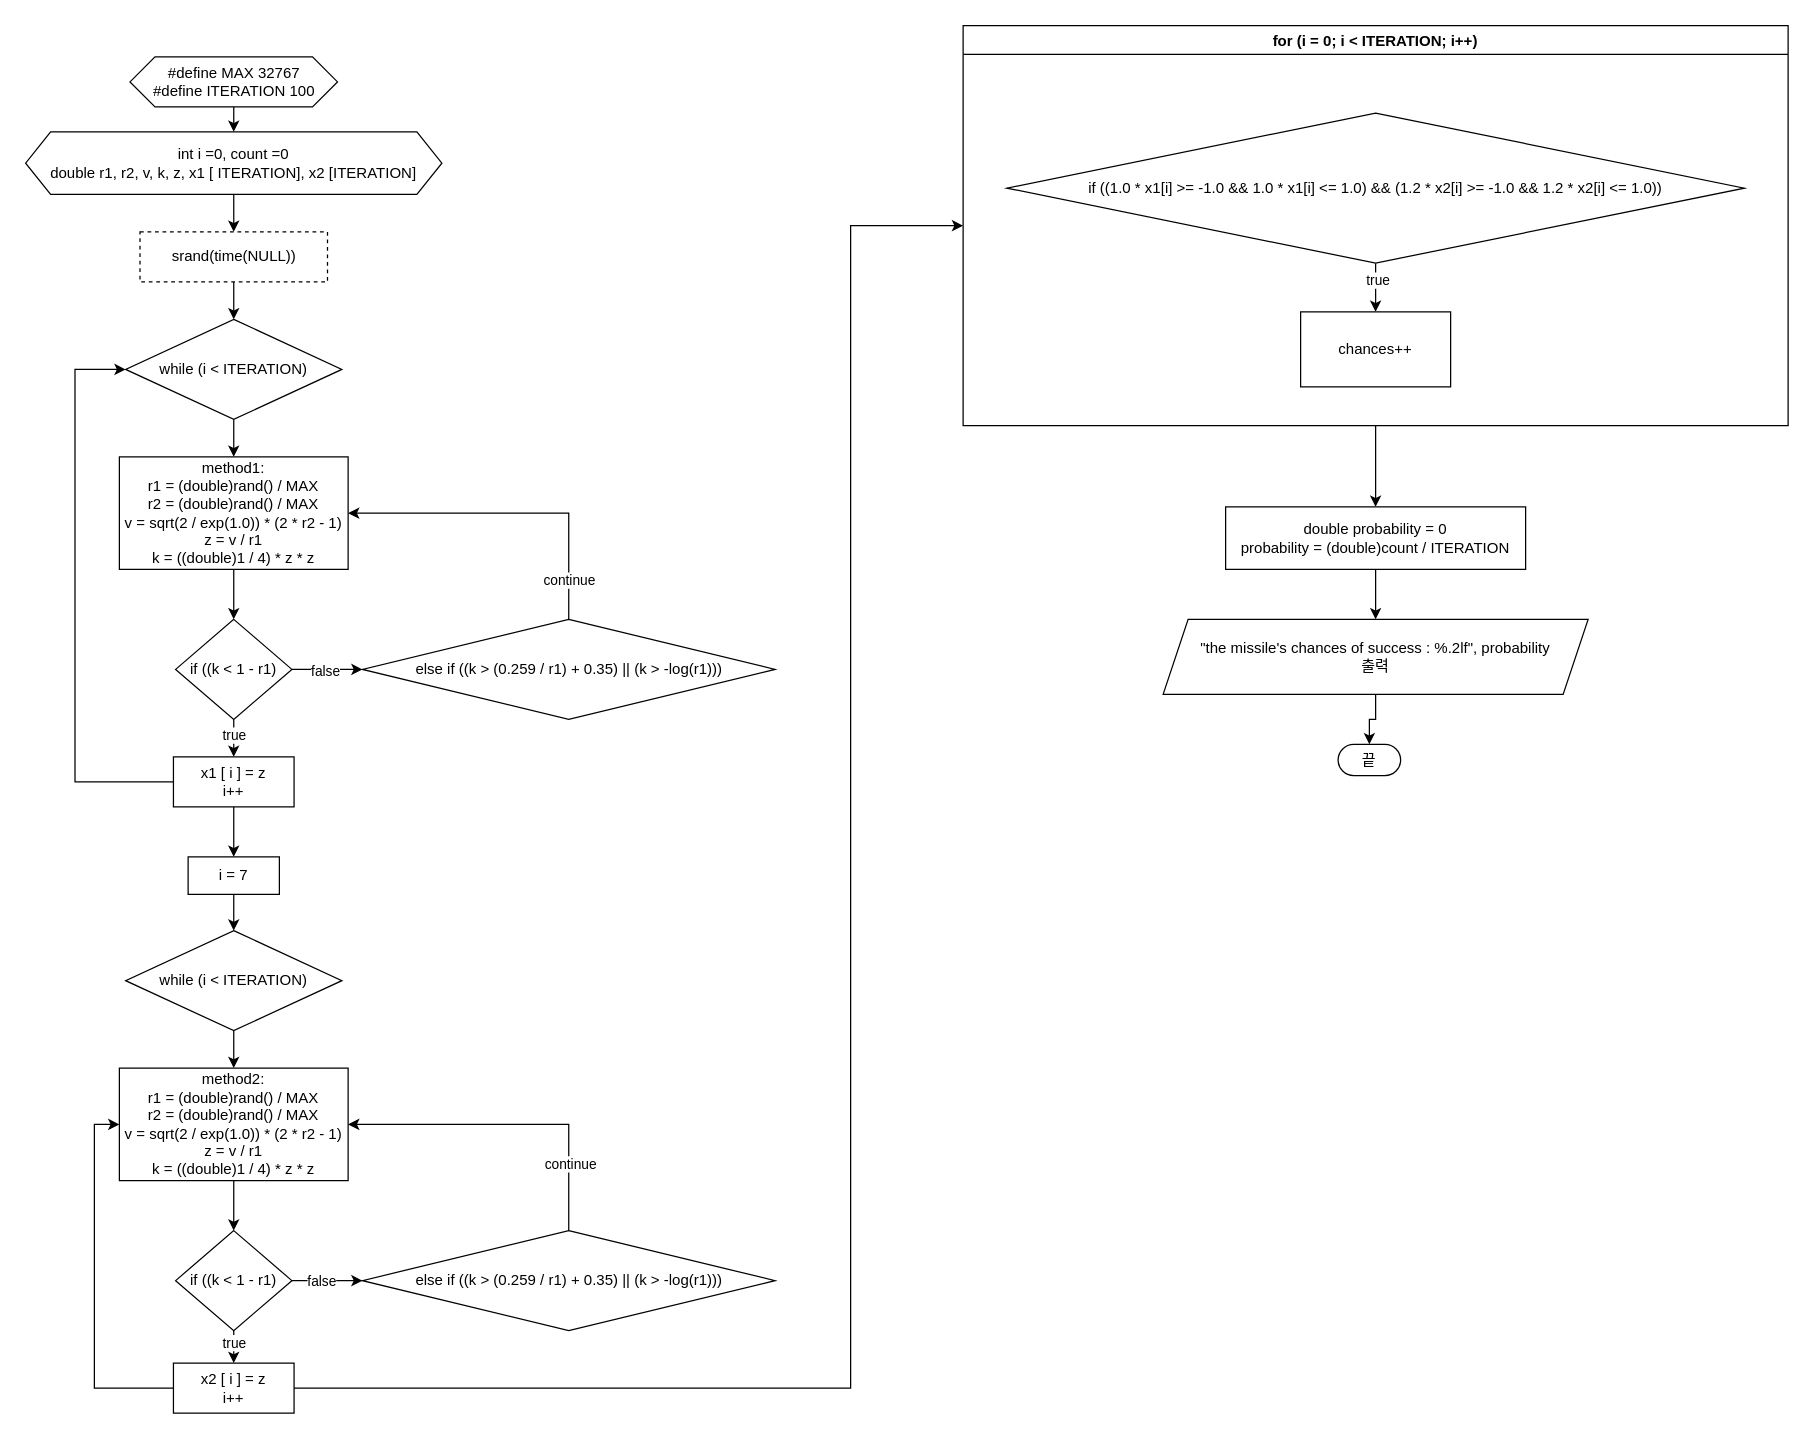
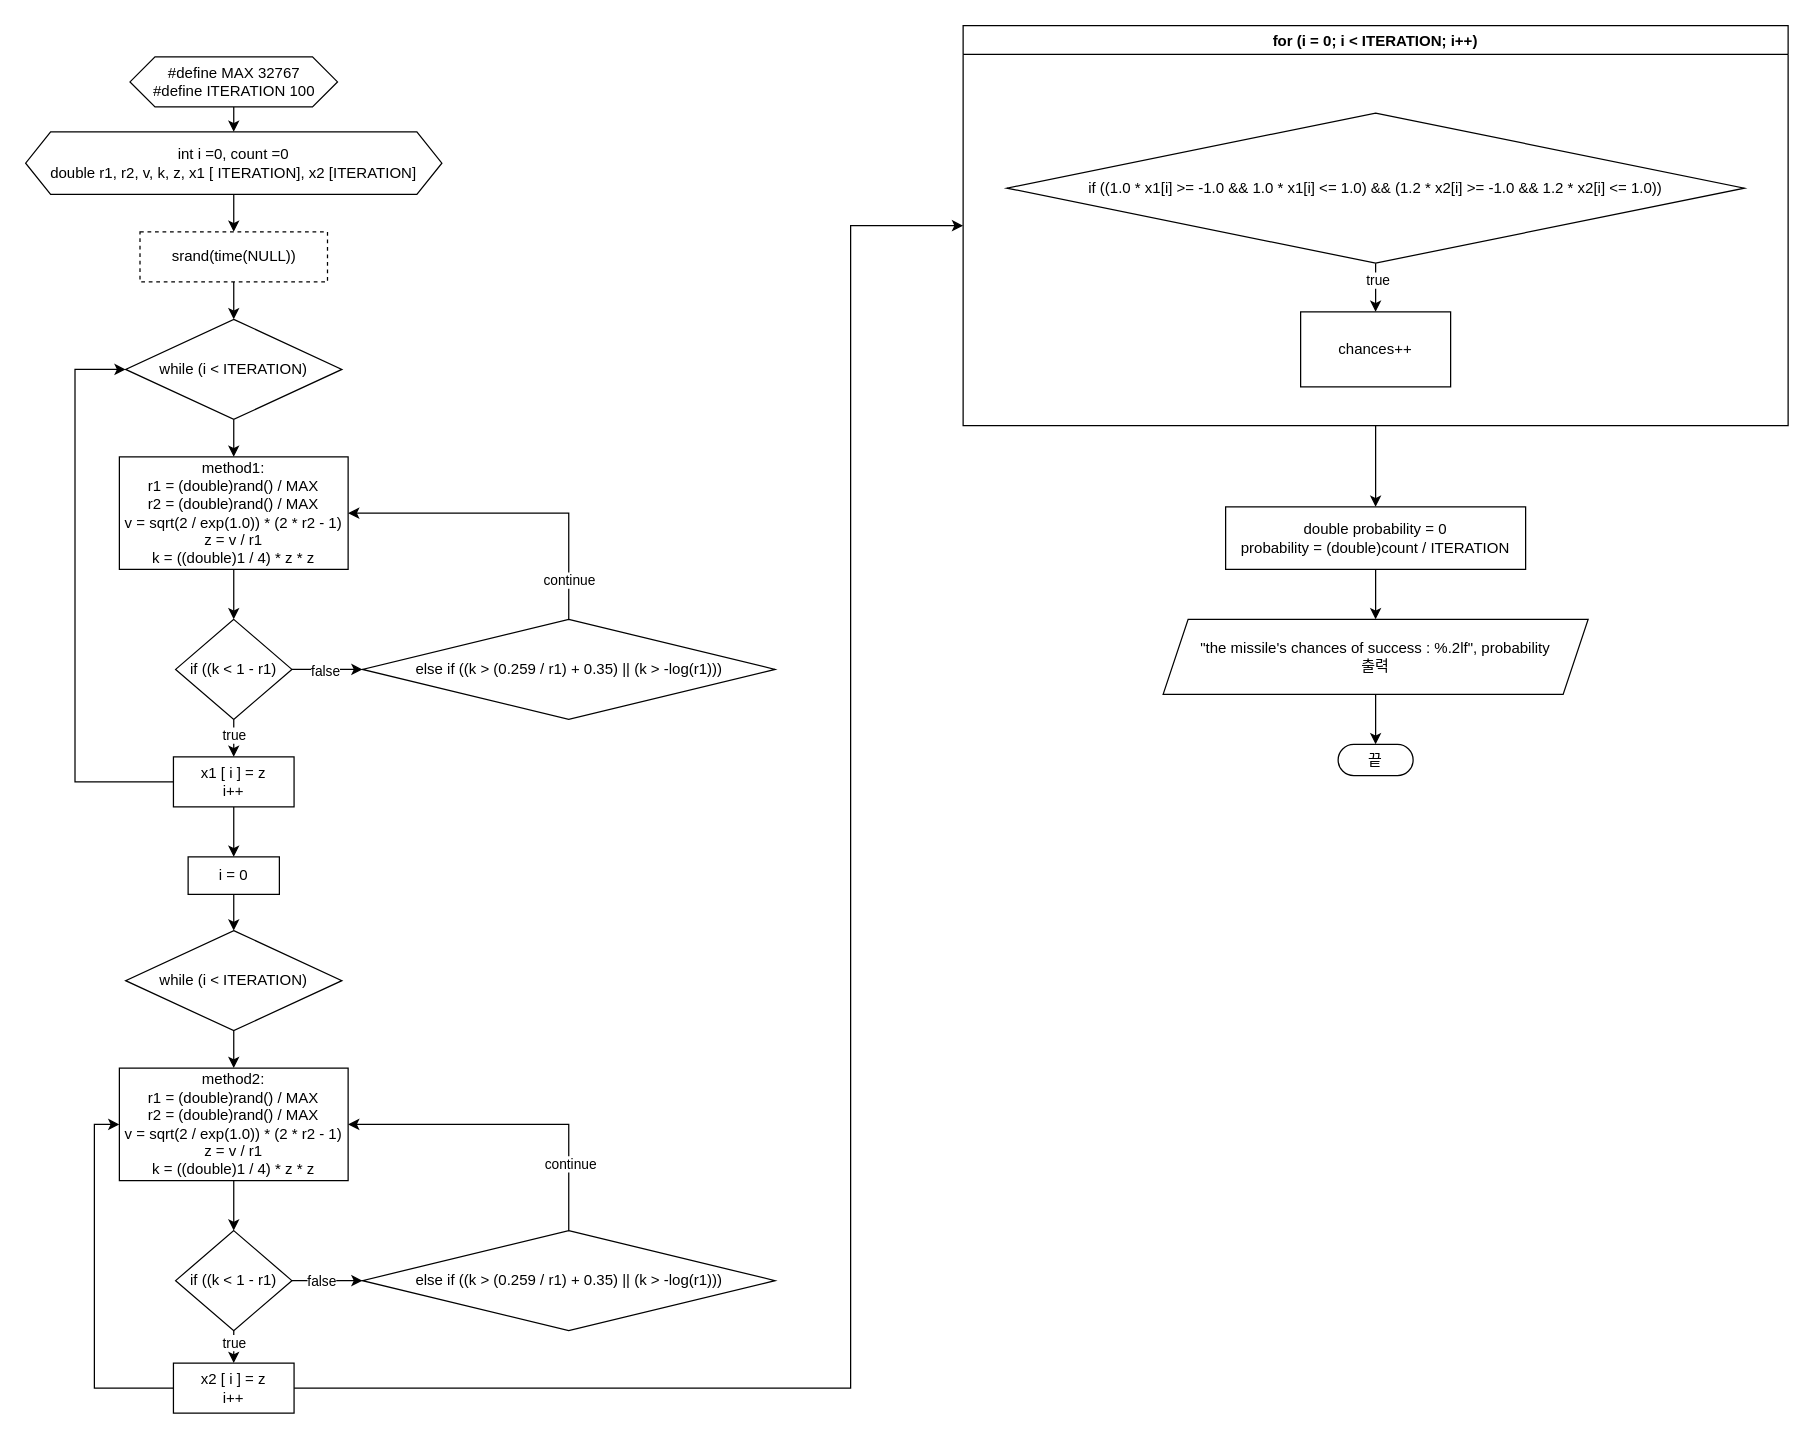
  <mxCell id="0" />
  <mxCell id="1" parent="0" />
  <mxCell id="2" style="edgeStyle=orthogonalEdgeStyle;rounded=0;orthogonalLoop=1;jettySize=auto;html=1;exitX=0.5;exitY=1;exitDx=0;exitDy=0;entryX=0.5;entryY=0;entryDx=0;entryDy=0;" parent="1" source="3" target="5" edge="1"><mxGeometry relative="1" as="geometry" /></mxCell>
  <mxCell id="3" value="#define MAX 32767&lt;br&gt;#define ITERATION 100" style="shape=hexagon;perimeter=hexagonPerimeter2;whiteSpace=wrap;html=1;fixedSize=1;" parent="1" vertex="1"><mxGeometry x="103.5" y="45" width="166" height="40" as="geometry" /></mxCell>
  <mxCell id="4" style="edgeStyle=orthogonalEdgeStyle;rounded=0;orthogonalLoop=1;jettySize=auto;html=1;exitX=0.5;exitY=1;exitDx=0;exitDy=0;entryX=0.5;entryY=0;entryDx=0;entryDy=0;" parent="1" source="5" target="11" edge="1"><mxGeometry relative="1" as="geometry" /></mxCell>
  <mxCell id="5" value="int i =0, count =0&lt;br&gt;double r1, r2, v, k, z, x1 [ ITERATION], x2 [ITERATION]" style="shape=hexagon;perimeter=hexagonPerimeter2;whiteSpace=wrap;html=1;fixedSize=1;" parent="1" vertex="1"><mxGeometry x="20" y="105" width="333" height="50" as="geometry" /></mxCell>
  <mxCell id="6" style="edgeStyle=orthogonalEdgeStyle;rounded=0;orthogonalLoop=1;jettySize=auto;html=1;exitX=0.5;exitY=1;exitDx=0;exitDy=0;entryX=0.5;entryY=0;entryDx=0;entryDy=0;" parent="1" source="7" target="9" edge="1"><mxGeometry relative="1" as="geometry" /></mxCell>
  <mxCell id="7" value="while (i &amp;lt; ITERATION)" style="rhombus;whiteSpace=wrap;html=1;" parent="1" vertex="1"><mxGeometry x="100" y="255" width="173" height="80" as="geometry" /></mxCell>
  <mxCell id="8" style="edgeStyle=orthogonalEdgeStyle;rounded=0;orthogonalLoop=1;jettySize=auto;html=1;exitX=0.5;exitY=1;exitDx=0;exitDy=0;entryX=0.5;entryY=0;entryDx=0;entryDy=0;" parent="1" source="9" target="16" edge="1"><mxGeometry relative="1" as="geometry" /></mxCell>
  <mxCell id="9" value="method1:&lt;br&gt;r1 = (double)rand() / MAX&lt;br&gt;r2 = (double)rand() / MAX&lt;br&gt;v = sqrt(2 / exp(1.0)) * (2 * r2 - 1)&lt;br&gt;z = v / r1&lt;br&gt;k = ((double)1 / 4) * z * z" style="rounded=0;whiteSpace=wrap;html=1;" parent="1" vertex="1"><mxGeometry x="95" y="365" width="183" height="90" as="geometry" /></mxCell>
  <mxCell id="10" style="edgeStyle=orthogonalEdgeStyle;rounded=0;orthogonalLoop=1;jettySize=auto;html=1;exitX=0.5;exitY=1;exitDx=0;exitDy=0;entryX=0.5;entryY=0;entryDx=0;entryDy=0;" parent="1" source="11" target="7" edge="1"><mxGeometry relative="1" as="geometry" /></mxCell>
  <mxCell id="11" value="srand(time(NULL))" style="rounded=0;whiteSpace=wrap;html=1;dashed=1;" parent="1" vertex="1"><mxGeometry x="111.5" y="185" width="150" height="40" as="geometry" /></mxCell>
  <mxCell id="12" style="edgeStyle=orthogonalEdgeStyle;rounded=0;orthogonalLoop=1;jettySize=auto;html=1;exitX=0.5;exitY=1;exitDx=0;exitDy=0;entryX=0.5;entryY=0;entryDx=0;entryDy=0;" parent="1" source="16" target="19" edge="1"><mxGeometry relative="1" as="geometry" /></mxCell>
  <mxCell id="13" value="true" style="edgeLabel;html=1;align=center;verticalAlign=middle;resizable=0;points=[];" parent="12" vertex="1" connectable="0"><mxGeometry x="-0.205" relative="1" as="geometry"><mxPoint as="offset" /></mxGeometry></mxCell>
  <mxCell id="14" style="edgeStyle=orthogonalEdgeStyle;rounded=0;orthogonalLoop=1;jettySize=auto;html=1;exitX=1;exitY=0.5;exitDx=0;exitDy=0;entryX=0;entryY=0.5;entryDx=0;entryDy=0;" parent="1" source="16" target="22" edge="1"><mxGeometry relative="1" as="geometry" /></mxCell>
  <mxCell id="15" value="false" style="edgeLabel;html=1;align=center;verticalAlign=middle;resizable=0;points=[];" parent="14" vertex="1" connectable="0"><mxGeometry x="-0.089" y="-1" relative="1" as="geometry"><mxPoint as="offset" /></mxGeometry></mxCell>
  <mxCell id="16" value="if ((k &amp;lt; 1 - r1)" style="rhombus;whiteSpace=wrap;html=1;" parent="1" vertex="1"><mxGeometry x="140" y="495" width="93" height="80" as="geometry" /></mxCell>
  <mxCell id="17" style="edgeStyle=orthogonalEdgeStyle;rounded=0;orthogonalLoop=1;jettySize=auto;html=1;entryX=0;entryY=0.5;entryDx=0;entryDy=0;" parent="1" source="19" target="7" edge="1"><mxGeometry relative="1" as="geometry"><Array as="points"><mxPoint x="59.5" y="625" /><mxPoint x="59.5" y="295" /></Array></mxGeometry></mxCell>
  <mxCell id="18" style="edgeStyle=orthogonalEdgeStyle;rounded=0;orthogonalLoop=1;jettySize=auto;html=1;exitX=0.5;exitY=1;exitDx=0;exitDy=0;entryX=0.5;entryY=0;entryDx=0;entryDy=0;" parent="1" source="19" target="24" edge="1"><mxGeometry relative="1" as="geometry" /></mxCell>
  <mxCell id="19" value="x1 [ i ] = z&lt;br&gt;i++" style="rounded=0;whiteSpace=wrap;html=1;" parent="1" vertex="1"><mxGeometry x="138.25" y="605" width="96.5" height="40" as="geometry" /></mxCell>
  <mxCell id="20" style="edgeStyle=orthogonalEdgeStyle;rounded=0;orthogonalLoop=1;jettySize=auto;html=1;entryX=1;entryY=0.5;entryDx=0;entryDy=0;" parent="1" source="22" target="9" edge="1"><mxGeometry relative="1" as="geometry"><Array as="points"><mxPoint x="454.5" y="410" /></Array></mxGeometry></mxCell>
  <mxCell id="21" value="continue" style="edgeLabel;html=1;align=center;verticalAlign=middle;resizable=0;points=[];" parent="20" vertex="1" connectable="0"><mxGeometry x="-0.754" relative="1" as="geometry"><mxPoint as="offset" /></mxGeometry></mxCell>
  <mxCell id="22" value="else if ((k &amp;gt; (0.259 / r1) + 0.35) || (k &amp;gt; -log(r1)))" style="rhombus;whiteSpace=wrap;html=1;" parent="1" vertex="1"><mxGeometry x="289.5" y="495" width="330" height="80" as="geometry" /></mxCell>
  <mxCell id="23" style="edgeStyle=orthogonalEdgeStyle;rounded=0;orthogonalLoop=1;jettySize=auto;html=1;exitX=0.5;exitY=1;exitDx=0;exitDy=0;entryX=0.5;entryY=0;entryDx=0;entryDy=0;" parent="1" source="24" target="26" edge="1"><mxGeometry relative="1" as="geometry" /></mxCell>
- <mxCell id="24" value="i = 7" style="rounded=0;whiteSpace=wrap;html=1;" parent="1" vertex="1"><mxGeometry x="150" y="685" width="73" height="30" as="geometry" /></mxCell>
+ <mxCell id="24" value="i = 0" style="rounded=0;whiteSpace=wrap;html=1;" parent="1" vertex="1"><mxGeometry x="150" y="685" width="73" height="30" as="geometry" /></mxCell>
  <mxCell id="25" style="edgeStyle=orthogonalEdgeStyle;rounded=0;orthogonalLoop=1;jettySize=auto;html=1;exitX=0.5;exitY=1;exitDx=0;exitDy=0;entryX=0.5;entryY=0;entryDx=0;entryDy=0;" parent="1" source="26" target="28" edge="1"><mxGeometry relative="1" as="geometry" /></mxCell>
  <mxCell id="26" value="while (i &amp;lt; ITERATION)" style="rhombus;whiteSpace=wrap;html=1;" parent="1" vertex="1"><mxGeometry x="100" y="744" width="173" height="80" as="geometry" /></mxCell>
  <mxCell id="27" style="edgeStyle=orthogonalEdgeStyle;rounded=0;orthogonalLoop=1;jettySize=auto;html=1;exitX=0.5;exitY=1;exitDx=0;exitDy=0;entryX=0.5;entryY=0;entryDx=0;entryDy=0;" parent="1" source="28" target="33" edge="1"><mxGeometry relative="1" as="geometry" /></mxCell>
  <mxCell id="28" value="method2:&lt;br&gt;r1 = (double)rand() / MAX&lt;br&gt;r2 = (double)rand() / MAX&lt;br&gt;v = sqrt(2 / exp(1.0)) * (2 * r2 - 1)&lt;br&gt;z = v / r1&lt;br&gt;k = ((double)1 / 4) * z * z" style="rounded=0;whiteSpace=wrap;html=1;" parent="1" vertex="1"><mxGeometry x="95" y="854" width="183" height="90" as="geometry" /></mxCell>
  <mxCell id="29" style="edgeStyle=orthogonalEdgeStyle;rounded=0;orthogonalLoop=1;jettySize=auto;html=1;exitX=1;exitY=0.5;exitDx=0;exitDy=0;entryX=0;entryY=0.5;entryDx=0;entryDy=0;" parent="1" source="33" target="39" edge="1"><mxGeometry relative="1" as="geometry" /></mxCell>
  <mxCell id="30" value="false" style="edgeLabel;html=1;align=center;verticalAlign=middle;resizable=0;points=[];" parent="29" vertex="1" connectable="0"><mxGeometry x="-0.198" relative="1" as="geometry"><mxPoint as="offset" /></mxGeometry></mxCell>
  <mxCell id="31" style="edgeStyle=orthogonalEdgeStyle;rounded=0;orthogonalLoop=1;jettySize=auto;html=1;exitX=0.5;exitY=1;exitDx=0;exitDy=0;entryX=0.5;entryY=0;entryDx=0;entryDy=0;" parent="1" source="33" target="36" edge="1"><mxGeometry relative="1" as="geometry" /></mxCell>
  <mxCell id="32" value="true" style="edgeLabel;html=1;align=center;verticalAlign=middle;resizable=0;points=[];" parent="31" vertex="1" connectable="0"><mxGeometry x="-0.303" relative="1" as="geometry"><mxPoint as="offset" /></mxGeometry></mxCell>
  <mxCell id="33" value="if ((k &amp;lt; 1 - r1)" style="rhombus;whiteSpace=wrap;html=1;" parent="1" vertex="1"><mxGeometry x="140" y="984" width="93" height="80" as="geometry" /></mxCell>
  <mxCell id="34" style="edgeStyle=orthogonalEdgeStyle;rounded=0;orthogonalLoop=1;jettySize=auto;html=1;exitX=0;exitY=0.5;exitDx=0;exitDy=0;entryX=0;entryY=0.5;entryDx=0;entryDy=0;" parent="1" source="36" target="28" edge="1"><mxGeometry relative="1" as="geometry" /></mxCell>
  <mxCell id="35" style="edgeStyle=orthogonalEdgeStyle;rounded=0;orthogonalLoop=1;jettySize=auto;html=1;entryX=0;entryY=0.5;entryDx=0;entryDy=0;" parent="1" source="36" target="41" edge="1"><mxGeometry relative="1" as="geometry"><Array as="points"><mxPoint x="680" y="1110" /><mxPoint x="680" y="180" /></Array></mxGeometry></mxCell>
  <mxCell id="36" value="x2 [ i ] = z&lt;br&gt;i++" style="rounded=0;whiteSpace=wrap;html=1;" parent="1" vertex="1"><mxGeometry x="138.25" y="1090" width="96.5" height="40" as="geometry" /></mxCell>
  <mxCell id="37" style="edgeStyle=orthogonalEdgeStyle;rounded=0;orthogonalLoop=1;jettySize=auto;html=1;entryX=1;entryY=0.5;entryDx=0;entryDy=0;" parent="1" source="39" target="28" edge="1"><mxGeometry relative="1" as="geometry"><Array as="points"><mxPoint x="454.5" y="899" /></Array></mxGeometry></mxCell>
  <mxCell id="38" value="continue" style="edgeLabel;html=1;align=center;verticalAlign=middle;resizable=0;points=[];" parent="37" vertex="1" connectable="0"><mxGeometry x="-0.587" y="-1" relative="1" as="geometry"><mxPoint as="offset" /></mxGeometry></mxCell>
  <mxCell id="39" value="else if ((k &amp;gt; (0.259 / r1) + 0.35) || (k &amp;gt; -log(r1)))" style="rhombus;whiteSpace=wrap;html=1;" parent="1" vertex="1"><mxGeometry x="289.5" y="984" width="330" height="80" as="geometry" /></mxCell>
  <mxCell id="40" style="edgeStyle=orthogonalEdgeStyle;rounded=0;orthogonalLoop=1;jettySize=auto;html=1;exitX=0.5;exitY=1;exitDx=0;exitDy=0;entryX=0.5;entryY=0;entryDx=0;entryDy=0;" parent="1" source="41" target="47" edge="1"><mxGeometry relative="1" as="geometry" /></mxCell>
  <mxCell id="41" value="for (i = 0; i &lt; ITERATION; i++)" style="swimlane;" parent="1" vertex="1"><mxGeometry x="770" y="20" width="660" height="320" as="geometry" /></mxCell>
  <mxCell id="42" style="edgeStyle=orthogonalEdgeStyle;rounded=0;orthogonalLoop=1;jettySize=auto;html=1;exitX=0.5;exitY=1;exitDx=0;exitDy=0;entryX=0.5;entryY=0;entryDx=0;entryDy=0;" parent="41" source="44" target="45" edge="1"><mxGeometry relative="1" as="geometry" /></mxCell>
  <mxCell id="43" value="true" style="edgeLabel;html=1;align=center;verticalAlign=middle;resizable=0;points=[];" parent="42" vertex="1" connectable="0"><mxGeometry x="-0.315" y="1" relative="1" as="geometry"><mxPoint as="offset" /></mxGeometry></mxCell>
  <mxCell id="44" value="if ((1.0 * x1[i] &amp;gt;= -1.0 &amp;amp;&amp;amp; 1.0 * x1[i] &amp;lt;= 1.0) &amp;amp;&amp;amp; (1.2 * x2[i] &amp;gt;= -1.0 &amp;amp;&amp;amp; 1.2 * x2[i] &amp;lt;= 1.0))" style="rhombus;whiteSpace=wrap;html=1;" parent="41" vertex="1"><mxGeometry x="35" y="70" width="590" height="120" as="geometry" /></mxCell>
  <mxCell id="45" value="chances++" style="rounded=0;whiteSpace=wrap;html=1;" parent="41" vertex="1"><mxGeometry x="270" y="229" width="120" height="60" as="geometry" /></mxCell>
  <mxCell id="46" style="edgeStyle=orthogonalEdgeStyle;rounded=0;orthogonalLoop=1;jettySize=auto;html=1;exitX=0.5;exitY=1;exitDx=0;exitDy=0;entryX=0.5;entryY=0;entryDx=0;entryDy=0;" parent="1" source="47" target="49" edge="1"><mxGeometry relative="1" as="geometry" /></mxCell>
  <mxCell id="47" value="double&amp;nbsp;probability = 0&lt;br&gt;probability = (double)count / ITERATION" style="rounded=0;whiteSpace=wrap;html=1;" parent="1" vertex="1"><mxGeometry x="980" y="405" width="240" height="50" as="geometry" /></mxCell>
  <mxCell id="48" style="edgeStyle=orthogonalEdgeStyle;rounded=0;orthogonalLoop=1;jettySize=auto;html=1;exitX=0.5;exitY=1;exitDx=0;exitDy=0;entryX=0.5;entryY=0;entryDx=0;entryDy=0;" parent="1" source="49" target="50" edge="1"><mxGeometry relative="1" as="geometry" /></mxCell>
  <mxCell id="49" value="&quot;the missile's chances of success : %.2lf&quot;, probability&lt;br&gt;출력" style="shape=parallelogram;perimeter=parallelogramPerimeter;whiteSpace=wrap;html=1;fixedSize=1;" parent="1" vertex="1"><mxGeometry x="930" y="495" width="340" height="60" as="geometry" /></mxCell>
- <mxCell id="50" value="끝" style="rounded=1;whiteSpace=wrap;html=1;arcSize=50;" parent="1" vertex="1"><mxGeometry x="1070" y="595" width="50" height="25" as="geometry" /></mxCell>
+ <mxCell id="50" value="끝" style="rounded=1;whiteSpace=wrap;html=1;arcSize=50;" parent="1" vertex="1"><mxGeometry x="1070" y="595" width="60" height="25" as="geometry" /></mxCell>
